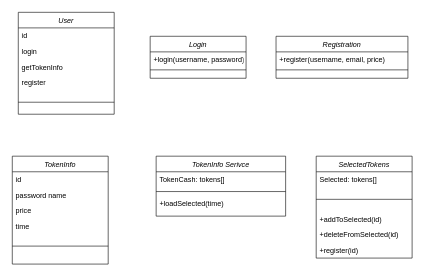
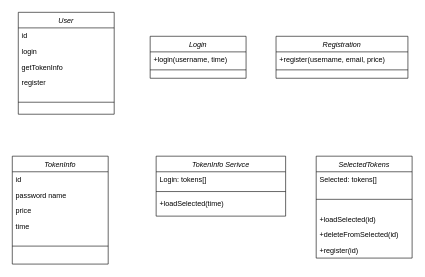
  <mxCell id="0" />
  <mxCell id="1" parent="0" />
  <mxCell id="2" value="User" style="swimlane;fontStyle=2;align=center;verticalAlign=top;childLayout=stackLayout;horizontal=1;startSize=26;horizontalStack=0;resizeParent=1;resizeLast=0;collapsible=1;marginBottom=0;rounded=0;shadow=0;strokeWidth=1;" vertex="1" parent="1"><mxGeometry x="30" y="20" width="160" height="170" as="geometry"><mxRectangle x="230" y="140" width="160" height="26" as="alternateBounds" /></mxGeometry></mxCell>
  <mxCell id="3" value="id&#10;" style="text;align=left;verticalAlign=top;spacingLeft=4;spacingRight=4;overflow=hidden;rotatable=0;points=[[0,0.5],[1,0.5]];portConstraint=eastwest;" vertex="1" parent="2"><mxGeometry y="26" width="160" height="26" as="geometry" /></mxCell>
  <mxCell id="4" value="login" style="text;align=left;verticalAlign=top;spacingLeft=4;spacingRight=4;overflow=hidden;rotatable=0;points=[[0,0.5],[1,0.5]];portConstraint=eastwest;rounded=0;shadow=0;html=0;" vertex="1" parent="2"><mxGeometry y="52" width="160" height="26" as="geometry" /></mxCell>
  <mxCell id="5" value="getTokenInfo" style="text;align=left;verticalAlign=top;spacingLeft=4;spacingRight=4;overflow=hidden;rotatable=0;points=[[0,0.5],[1,0.5]];portConstraint=eastwest;rounded=0;shadow=0;html=0;" vertex="1" parent="2"><mxGeometry y="78" width="160" height="26" as="geometry" /></mxCell>
  <mxCell id="6" value="register" style="text;align=left;verticalAlign=top;spacingLeft=4;spacingRight=4;overflow=hidden;rotatable=0;points=[[0,0.5],[1,0.5]];portConstraint=eastwest;rounded=0;shadow=0;html=0;" vertex="1" parent="2"><mxGeometry y="104" width="160" height="26" as="geometry" /></mxCell>
  <mxCell id="7" value="" style="line;html=1;strokeWidth=1;align=left;verticalAlign=middle;spacingTop=-1;spacingLeft=3;spacingRight=3;rotatable=0;labelPosition=right;points=[];portConstraint=eastwest;" vertex="1" parent="2"><mxGeometry y="130" width="160" height="40" as="geometry" /></mxCell>
  <mxCell id="8" value="Login" style="swimlane;fontStyle=2;align=center;verticalAlign=top;childLayout=stackLayout;horizontal=1;startSize=26;horizontalStack=0;resizeParent=1;resizeLast=0;collapsible=1;marginBottom=0;rounded=0;shadow=0;strokeWidth=1;" vertex="1" parent="1"><mxGeometry x="250" y="60" width="160" height="70" as="geometry"><mxRectangle x="230" y="140" width="160" height="26" as="alternateBounds" /></mxGeometry></mxCell>
- <mxCell id="9" value="+login(username, password)" style="text;align=left;verticalAlign=top;spacingLeft=4;spacingRight=4;overflow=hidden;rotatable=0;points=[[0,0.5],[1,0.5]];portConstraint=eastwest;" vertex="1" parent="8"><mxGeometry y="26" width="160" height="26" as="geometry" /></mxCell>
+ <mxCell id="9" value="+login(username, time)" style="text;align=left;verticalAlign=top;spacingLeft=4;spacingRight=4;overflow=hidden;rotatable=0;points=[[0,0.5],[1,0.5]];portConstraint=eastwest;" vertex="1" parent="8"><mxGeometry y="26" width="160" height="26" as="geometry" /></mxCell>
  <mxCell id="10" value="" style="line;html=1;strokeWidth=1;align=left;verticalAlign=middle;spacingTop=-1;spacingLeft=3;spacingRight=3;rotatable=0;labelPosition=right;points=[];portConstraint=eastwest;" vertex="1" parent="8"><mxGeometry y="52" width="160" height="8" as="geometry" /></mxCell>
  <mxCell id="11" value="Registration" style="swimlane;fontStyle=2;align=center;verticalAlign=top;childLayout=stackLayout;horizontal=1;startSize=26;horizontalStack=0;resizeParent=1;resizeLast=0;collapsible=1;marginBottom=0;rounded=0;shadow=0;strokeWidth=1;" vertex="1" parent="1"><mxGeometry x="460" y="60" width="220" height="70" as="geometry"><mxRectangle x="230" y="140" width="160" height="26" as="alternateBounds" /></mxGeometry></mxCell>
  <mxCell id="12" value="+register(username, email, price)&#10;" style="text;align=left;verticalAlign=top;spacingLeft=4;spacingRight=4;overflow=hidden;rotatable=0;points=[[0,0.5],[1,0.5]];portConstraint=eastwest;" vertex="1" parent="11"><mxGeometry y="26" width="220" height="26" as="geometry" /></mxCell>
  <mxCell id="13" value="" style="line;html=1;strokeWidth=1;align=left;verticalAlign=middle;spacingTop=-1;spacingLeft=3;spacingRight=3;rotatable=0;labelPosition=right;points=[];portConstraint=eastwest;" vertex="1" parent="11"><mxGeometry y="52" width="220" height="8" as="geometry" /></mxCell>
  <mxCell id="14" value="TokenInfo" style="swimlane;fontStyle=2;align=center;verticalAlign=top;childLayout=stackLayout;horizontal=1;startSize=26;horizontalStack=0;resizeParent=1;resizeLast=0;collapsible=1;marginBottom=0;rounded=0;shadow=0;strokeWidth=1;" vertex="1" parent="1"><mxGeometry x="20" y="260" width="160" height="180" as="geometry"><mxRectangle x="230" y="140" width="160" height="26" as="alternateBounds" /></mxGeometry></mxCell>
  <mxCell id="15" value="id&#10;" style="text;align=left;verticalAlign=top;spacingLeft=4;spacingRight=4;overflow=hidden;rotatable=0;points=[[0,0.5],[1,0.5]];portConstraint=eastwest;" vertex="1" parent="14"><mxGeometry y="26" width="160" height="26" as="geometry" /></mxCell>
  <mxCell id="16" value="password name" style="text;align=left;verticalAlign=top;spacingLeft=4;spacingRight=4;overflow=hidden;rotatable=0;points=[[0,0.5],[1,0.5]];portConstraint=eastwest;rounded=0;shadow=0;html=0;" vertex="1" parent="14"><mxGeometry y="52" width="160" height="26" as="geometry" /></mxCell>
  <mxCell id="17" value="price" style="text;align=left;verticalAlign=top;spacingLeft=4;spacingRight=4;overflow=hidden;rotatable=0;points=[[0,0.5],[1,0.5]];portConstraint=eastwest;rounded=0;shadow=0;html=0;" vertex="1" parent="14"><mxGeometry y="78" width="160" height="26" as="geometry" /></mxCell>
  <mxCell id="18" value="time" style="text;align=left;verticalAlign=top;spacingLeft=4;spacingRight=4;overflow=hidden;rotatable=0;points=[[0,0.5],[1,0.5]];portConstraint=eastwest;rounded=0;shadow=0;html=0;" vertex="1" parent="14"><mxGeometry y="104" width="160" height="26" as="geometry" /></mxCell>
  <mxCell id="19" value="" style="line;html=1;strokeWidth=1;align=left;verticalAlign=middle;spacingTop=-1;spacingLeft=3;spacingRight=3;rotatable=0;labelPosition=right;points=[];portConstraint=eastwest;" vertex="1" parent="14"><mxGeometry y="130" width="160" height="40" as="geometry" /></mxCell>
  <mxCell id="20" value="TokenInfo Serivce" style="swimlane;fontStyle=2;align=center;verticalAlign=top;childLayout=stackLayout;horizontal=1;startSize=26;horizontalStack=0;resizeParent=1;resizeLast=0;collapsible=1;marginBottom=0;rounded=0;shadow=0;strokeWidth=1;" vertex="1" parent="1"><mxGeometry x="260" y="260" width="216" height="100" as="geometry"><mxRectangle x="230" y="140" width="160" height="26" as="alternateBounds" /></mxGeometry></mxCell>
- <mxCell id="21" value="TokenCash: tokens[]" style="text;align=left;verticalAlign=top;spacingLeft=4;spacingRight=4;overflow=hidden;rotatable=0;points=[[0,0.5],[1,0.5]];portConstraint=eastwest;rounded=0;shadow=0;html=0;" vertex="1" parent="20"><mxGeometry y="26" width="216" height="26" as="geometry" /></mxCell>
+ <mxCell id="21" value="Login: tokens[]" style="text;align=left;verticalAlign=top;spacingLeft=4;spacingRight=4;overflow=hidden;rotatable=0;points=[[0,0.5],[1,0.5]];portConstraint=eastwest;rounded=0;shadow=0;html=0;" vertex="1" parent="20"><mxGeometry y="26" width="216" height="26" as="geometry" /></mxCell>
  <mxCell id="22" value="" style="line;html=1;strokeWidth=1;align=left;verticalAlign=middle;spacingTop=-1;spacingLeft=3;spacingRight=3;rotatable=0;labelPosition=right;points=[];portConstraint=eastwest;" vertex="1" parent="20"><mxGeometry y="52" width="216" height="14" as="geometry" /></mxCell>
  <mxCell id="23" value="+loadSelected(time)" style="text;align=left;verticalAlign=top;spacingLeft=4;spacingRight=4;overflow=hidden;rotatable=0;points=[[0,0.5],[1,0.5]];portConstraint=eastwest;rounded=0;shadow=0;html=0;" vertex="1" parent="20"><mxGeometry y="66" width="216" height="26" as="geometry" /></mxCell>
  <mxCell id="24" value="SelectedTokens" style="swimlane;fontStyle=2;align=center;verticalAlign=top;childLayout=stackLayout;horizontal=1;startSize=26;horizontalStack=0;resizeParent=1;resizeLast=0;collapsible=1;marginBottom=0;rounded=0;shadow=0;strokeWidth=1;" vertex="1" parent="1"><mxGeometry x="527" y="260" width="160" height="170" as="geometry"><mxRectangle x="230" y="140" width="160" height="26" as="alternateBounds" /></mxGeometry></mxCell>
  <mxCell id="25" value="Selected: tokens[]" style="text;align=left;verticalAlign=top;spacingLeft=4;spacingRight=4;overflow=hidden;rotatable=0;points=[[0,0.5],[1,0.5]];portConstraint=eastwest;" vertex="1" parent="24"><mxGeometry y="26" width="160" height="26" as="geometry" /></mxCell>
  <mxCell id="26" value="" style="line;html=1;strokeWidth=1;align=left;verticalAlign=middle;spacingTop=-1;spacingLeft=3;spacingRight=3;rotatable=0;labelPosition=right;points=[];portConstraint=eastwest;" vertex="1" parent="24"><mxGeometry y="52" width="160" height="40" as="geometry" /></mxCell>
- <mxCell id="27" value="+addToSelected(id)" style="text;align=left;verticalAlign=top;spacingLeft=4;spacingRight=4;overflow=hidden;rotatable=0;points=[[0,0.5],[1,0.5]];portConstraint=eastwest;rounded=0;shadow=0;html=0;" vertex="1" parent="24"><mxGeometry y="92" width="160" height="26" as="geometry" /></mxCell>
+ <mxCell id="27" value="+loadSelected(id)" style="text;align=left;verticalAlign=top;spacingLeft=4;spacingRight=4;overflow=hidden;rotatable=0;points=[[0,0.5],[1,0.5]];portConstraint=eastwest;rounded=0;shadow=0;html=0;" vertex="1" parent="24"><mxGeometry y="92" width="160" height="26" as="geometry" /></mxCell>
  <mxCell id="28" value="+deleteFromSelected(id)" style="text;align=left;verticalAlign=top;spacingLeft=4;spacingRight=4;overflow=hidden;rotatable=0;points=[[0,0.5],[1,0.5]];portConstraint=eastwest;rounded=0;shadow=0;html=0;" vertex="1" parent="24"><mxGeometry y="118" width="160" height="26" as="geometry" /></mxCell>
  <mxCell id="29" value="+register(id)&#10;" style="text;align=left;verticalAlign=top;spacingLeft=4;spacingRight=4;overflow=hidden;rotatable=0;points=[[0,0.5],[1,0.5]];portConstraint=eastwest;rounded=0;shadow=0;html=0;" vertex="1" parent="24"><mxGeometry y="144" width="160" height="26" as="geometry" /></mxCell>
